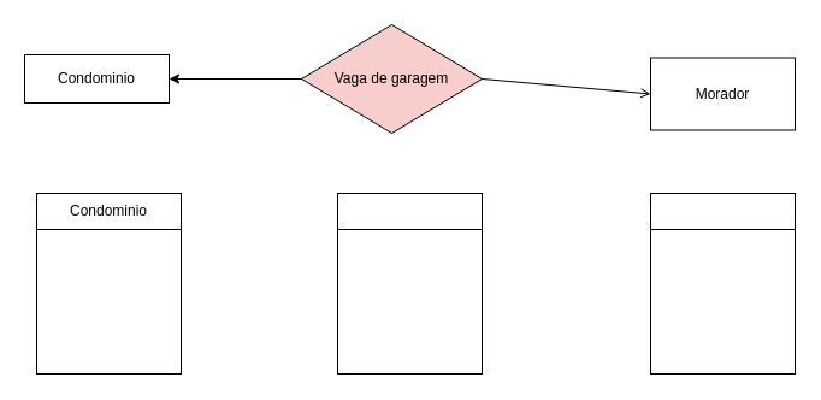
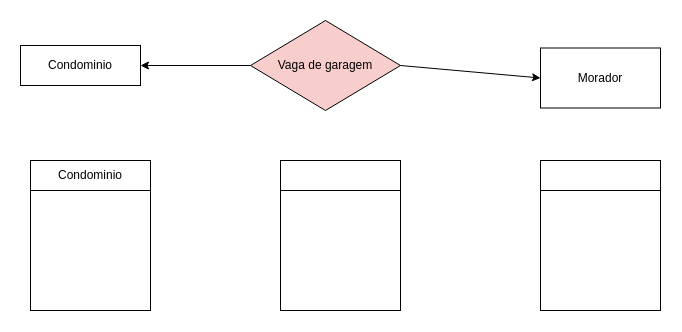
  <mxCell id="0" />
  <mxCell id="1" parent="0" />
  <mxCell id="2" value="Condominio" style="rounded=0;whiteSpace=wrap;html=1;" vertex="1" parent="1"><mxGeometry x="20" y="45" width="120" height="40" as="geometry" /></mxCell>
  <mxCell id="3" value="Vaga de garagem" style="rhombus;whiteSpace=wrap;html=1;fillColor=#f8cecc;" vertex="1" parent="1"><mxGeometry x="250" y="20" width="150" height="90" as="geometry" /></mxCell>
  <mxCell id="4" value="Morador" style="rounded=0;whiteSpace=wrap;html=1;" vertex="1" parent="1"><mxGeometry x="540" y="47.5" width="120" height="60" as="geometry" /></mxCell>
  <mxCell id="5" value="" style="endArrow=classic;html=1;rounded=0;exitX=0;exitY=0.5;exitDx=0;exitDy=0;entryX=1;entryY=0.5;entryDx=0;entryDy=0;" edge="1" parent="1" source="3" target="2"><mxGeometry width="50" height="50" relative="1" as="geometry"><mxPoint x="140" y="120" as="sourcePoint" /><mxPoint x="150" y="60" as="targetPoint" /></mxGeometry></mxCell>
- <mxCell id="6" value="" style="endArrow=open;html=1;rounded=0;exitX=1;exitY=0.5;exitDx=0;exitDy=0;entryX=0;entryY=0.5;entryDx=0;entryDy=0;" edge="1" parent="1" source="3" target="4"><mxGeometry width="50" height="50" relative="1" as="geometry"><mxPoint x="430" y="90" as="sourcePoint" /><mxPoint x="480" y="40" as="targetPoint" /></mxGeometry></mxCell>
+ <mxCell id="6" value="" style="endArrow=classic;html=1;rounded=0;exitX=1;exitY=0.5;exitDx=0;exitDy=0;entryX=0;entryY=0.5;entryDx=0;entryDy=0;" edge="1" parent="1" source="3" target="4"><mxGeometry width="50" height="50" relative="1" as="geometry"><mxPoint x="430" y="90" as="sourcePoint" /><mxPoint x="480" y="40" as="targetPoint" /></mxGeometry></mxCell>
  <mxCell id="7" value="Condominio" style="rounded=0;whiteSpace=wrap;html=1;" vertex="1" parent="1"><mxGeometry x="30" y="160" width="120" height="30" as="geometry" /></mxCell>
  <mxCell id="8" value="" style="whiteSpace=wrap;html=1;aspect=fixed;" vertex="1" parent="1"><mxGeometry x="30" y="190" width="120" height="120" as="geometry" /></mxCell>
  <mxCell id="9" value="" style="rounded=0;whiteSpace=wrap;html=1;" vertex="1" parent="1"><mxGeometry x="280" y="160" width="120" height="30" as="geometry" /></mxCell>
  <mxCell id="10" value="" style="whiteSpace=wrap;html=1;aspect=fixed;" vertex="1" parent="1"><mxGeometry x="280" y="190" width="120" height="120" as="geometry" /></mxCell>
  <mxCell id="11" value="" style="rounded=0;whiteSpace=wrap;html=1;" vertex="1" parent="1"><mxGeometry x="540" y="160" width="120" height="30" as="geometry" /></mxCell>
  <mxCell id="12" value="" style="whiteSpace=wrap;html=1;aspect=fixed;" vertex="1" parent="1"><mxGeometry x="540" y="190" width="120" height="120" as="geometry" /></mxCell>
